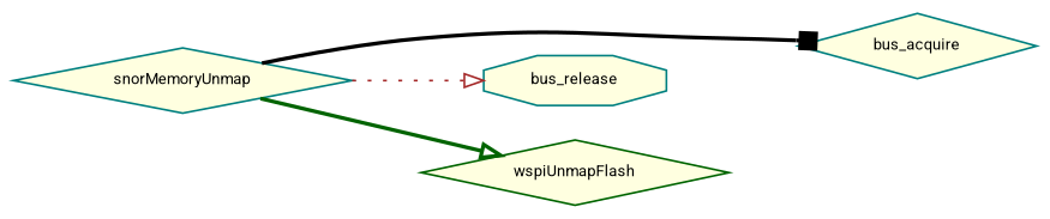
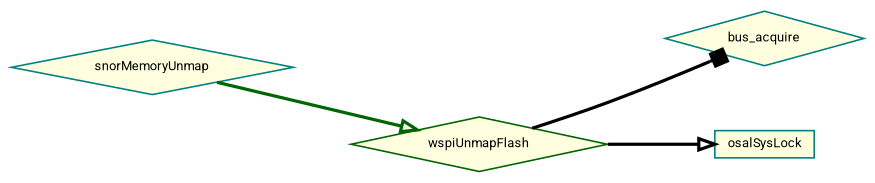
  digraph {
    fontname=Roboto
    rankdir=LR
    node [color=teal fillcolor=lightyellow fontname=Roboto fontsize=8 shape=diamond style=filled]
    edge [arrowhead=onormal color=black fontname=Roboto fontsize=8 labelfontname=Helvetica labelfontsize=8 style=bold]
    n1 [fontcolor=black height=0.2 label=snorMemoryUnmap width=0.4]
    n2 [height=0.2 label=bus_acquire width=0.4]
-   n3 [height=0.2 label=bus_release shape=octagon width=0.4]
    n4 [color=darkgreen height=0.2 label=wspiUnmapFlash width=0.4]
-   n1 -> n2 [arrowhead=box]
-   n1 -> n3 [color=brown style=dotted]
+   n5 [height=0.2 label=osalSysLock shape=box width=0.4]
+   n4 -> n2 [arrowhead=box]
    n1 -> n4 [color=darkgreen]
+   n4 -> n5
  }
